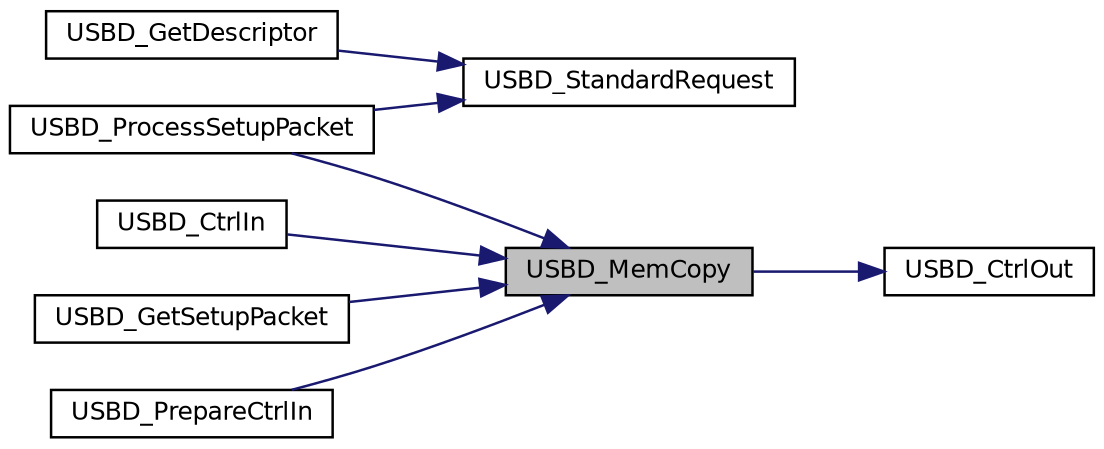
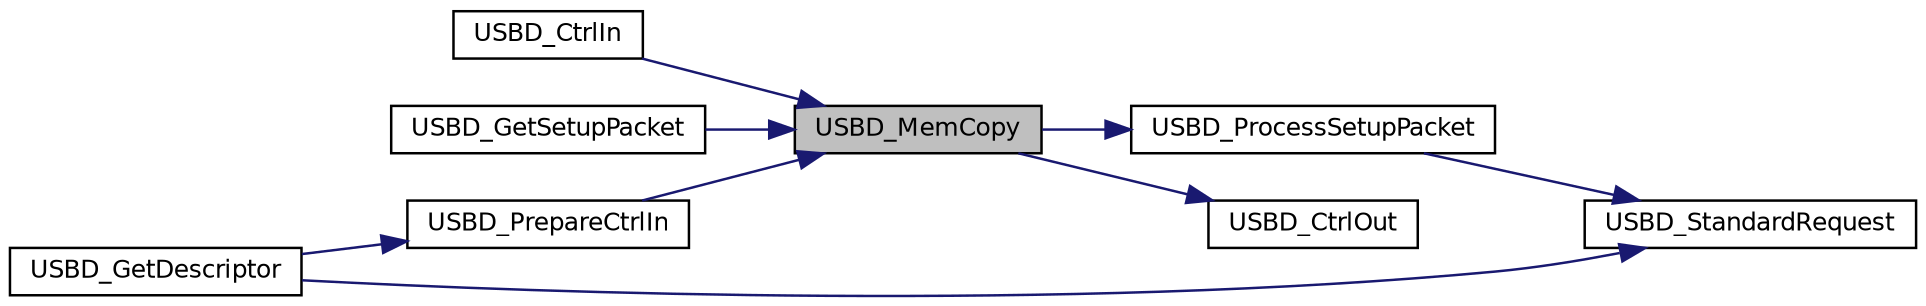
  digraph {
    rankdir=RL
    node [color=black fillcolor=white fontname=Helvetica fontsize=10 shape=record style=filled]
    edge [color=midnightblue dir=back fontname=Helvetica fontsize=10 labelfontname=Helvetica labelfontsize=10 style=solid]
    n1 [fillcolor=grey75 fontcolor=black height=0.2 label=USBD_MemCopy width=0.4]
    n2 [height=0.2 label=USBD_CtrlIn width=0.4]
    n3 [height=0.2 label=USBD_GetSetupPacket width=0.4]
    n4 [height=0.2 label=USBD_PrepareCtrlIn width=0.4]
    n5 [height=0.2 label=USBD_ProcessSetupPacket width=0.4]
    n6 [height=0.2 label=USBD_CtrlOut width=0.4]
    n7 [height=0.2 label=USBD_GetDescriptor width=0.4]
    n8 [height=0.2 label=USBD_StandardRequest width=0.4]
    n1 -> n2
    n1 -> n3
    n1 -> n4
-   n1 -> n5
+   n5 -> n1
+   n4 -> n7
    n6 -> n1
    n8 -> n5
    n8 -> n7
  }
